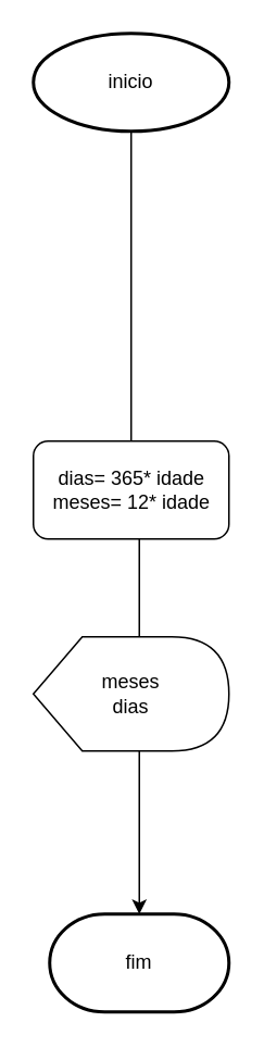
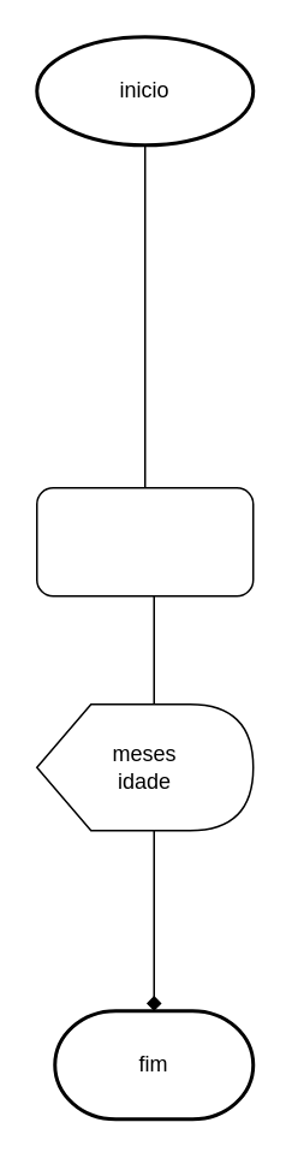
  <mxCell id="0" />
  <mxCell id="1" parent="0" />
- <mxCell id="2" style="edgeStyle=orthogonalEdgeStyle;rounded=0;orthogonalLoop=1;jettySize=auto;html=1;entryX=0.5;entryY=0;entryDx=0;entryDy=0;entryPerimeter=0;" parent="1" source="3" target="7" edge="1"><mxGeometry relative="1" as="geometry" /></mxCell>
+ <mxCell id="2" style="edgeStyle=orthogonalEdgeStyle;rounded=0;orthogonalLoop=1;jettySize=auto;html=1;entryX=0.5;entryY=0;entryDx=0;entryDy=0;entryPerimeter=0;endArrow=diamond;" parent="1" source="3" target="7" edge="1"><mxGeometry relative="1" as="geometry" /></mxCell>
  <mxCell id="3" value="inicio" style="strokeWidth=2;html=1;shape=mxgraph.flowchart.start_1;whiteSpace=wrap;" parent="1" vertex="1"><mxGeometry x="20" y="20" width="120" height="60" as="geometry" /></mxCell>
  <mxCell id="4" value="" style="rounded=1;whiteSpace=wrap;html=1;" parent="1" vertex="1"><mxGeometry x="20" y="270" width="120" height="60" as="geometry" /></mxCell>
- <mxCell id="5" value="meses&lt;br&gt;dias" style="shape=display;whiteSpace=wrap;html=1;" parent="1" vertex="1"><mxGeometry x="20" y="390" width="120" height="70" as="geometry" /></mxCell>
- <mxCell id="6" value="dias= 365* idade&lt;br&gt;meses= 12* idade" style="text;html=1;align=center;verticalAlign=middle;resizable=0;points=[];autosize=1;strokeColor=none;fillColor=none;" parent="1" vertex="1"><mxGeometry x="20" y="280" width="120" height="40" as="geometry" /></mxCell>
+ <mxCell id="5" value="meses&lt;br&gt;idade" style="shape=display;whiteSpace=wrap;html=1;" parent="1" vertex="1"><mxGeometry x="20" y="390" width="120" height="70" as="geometry" /></mxCell>
  <mxCell id="7" value="fim" style="strokeWidth=2;html=1;shape=mxgraph.flowchart.terminator;whiteSpace=wrap;" parent="1" vertex="1"><mxGeometry x="30" y="560" width="110" height="60" as="geometry" /></mxCell>
